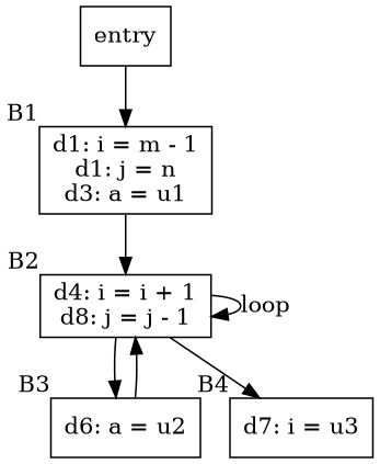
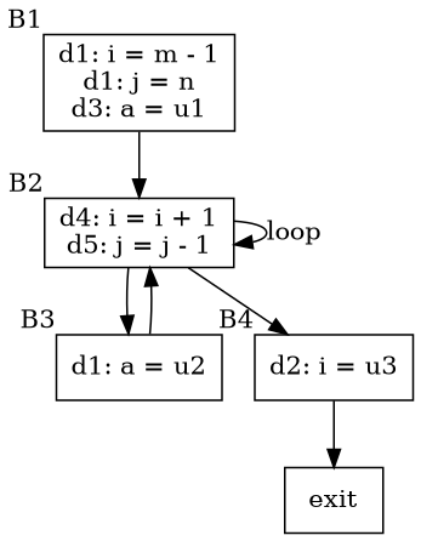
  digraph {
    rankdir=TB
    node [shape=rect]
-   n1 [label=entry]
    n2 [label="d1: i = m - 1\nd1: j = n\nd3: a = u1" xlabel=B1]
-   n3 [label="d4: i = i + 1\nd8: j = j - 1" xlabel=B2]
-   n5 [label="d6: a = u2" xlabel=B3]
-   n6 [label="d7: i = u3" xlabel=B4]
-   n1 -> n2
+   n3 [label="d4: i = i + 1\nd5: j = j - 1" xlabel=B2]
+   n4 [label=exit]
+   n5 [label="d1: a = u2" xlabel=B3]
+   n6 [label="d2: i = u3" xlabel=B4]
    n2 -> n3
    n3 -> n3 [label=loop]
    n3 -> n5
    n3 -> n6
    n5 -> n3
+   n6 -> n4
  }
